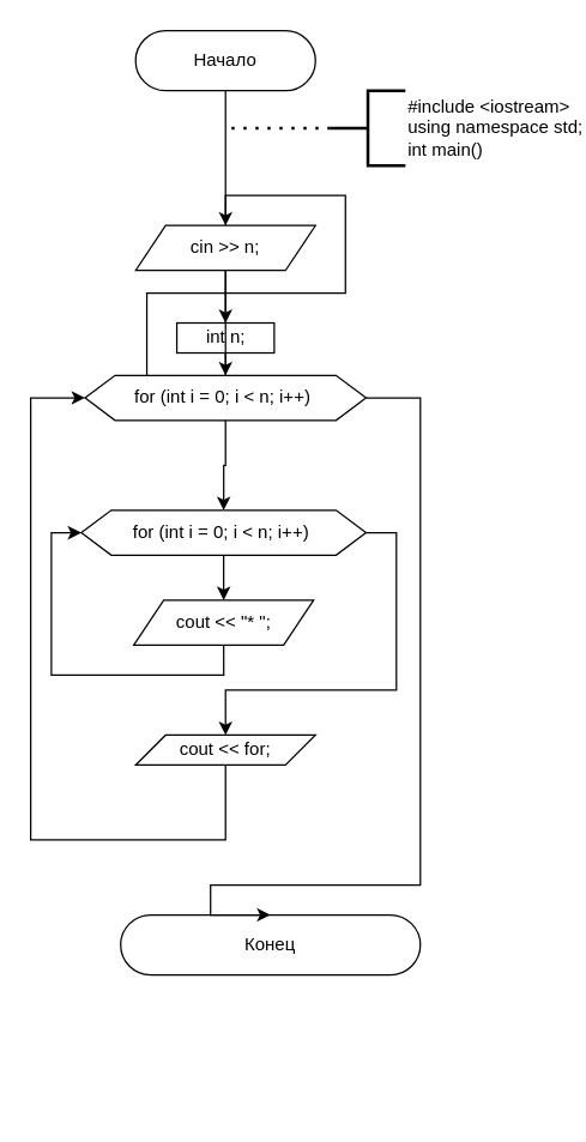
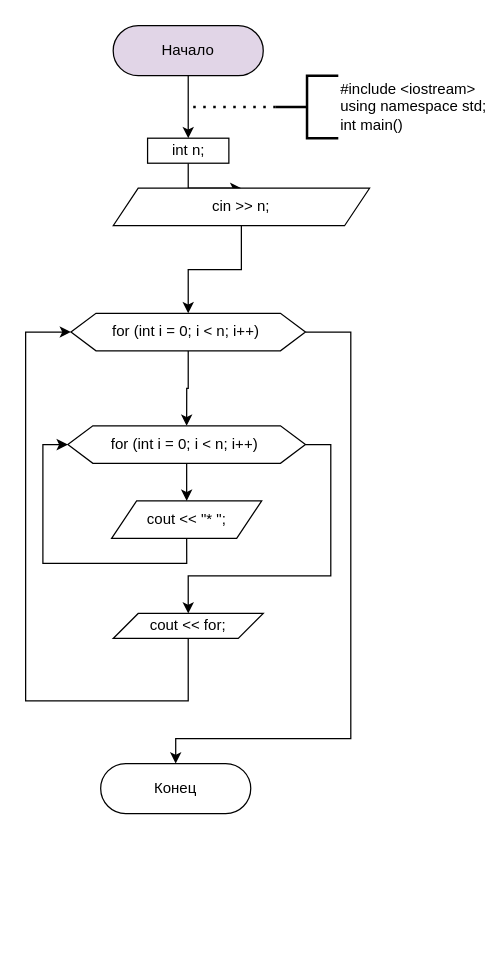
  <mxCell id="0" />
  <mxCell id="1" parent="0" />
  <mxCell id="2" style="edgeStyle=orthogonalEdgeStyle;rounded=0;orthogonalLoop=1;jettySize=auto;html=1;exitX=0.5;exitY=1;exitDx=0;exitDy=0;entryX=0.5;entryY=0;entryDx=0;entryDy=0;" edge="1" parent="1" source="3" target="8"><mxGeometry relative="1" as="geometry" /></mxCell>
- <mxCell id="3" value="Начало" style="rounded=1;whiteSpace=wrap;html=1;fontSize=12;glass=0;strokeWidth=1;shadow=0;arcSize=50;" parent="1" vertex="1"><mxGeometry x="90" y="20" width="120" height="40" as="geometry" /></mxCell>
- <mxCell id="4" value="Конец" style="rounded=1;whiteSpace=wrap;html=1;fontSize=12;glass=0;strokeWidth=1;shadow=0;arcSize=50;" parent="1" vertex="1"><mxGeometry x="80" y="610" width="200" height="40" as="geometry" /></mxCell>
+ <mxCell id="3" value="Начало" style="rounded=1;whiteSpace=wrap;html=1;fontSize=12;glass=0;strokeWidth=1;shadow=0;arcSize=50;fillColor=#e1d5e7;" parent="1" vertex="1"><mxGeometry x="90" y="20" width="120" height="40" as="geometry" /></mxCell>
+ <mxCell id="4" value="Конец" style="rounded=1;whiteSpace=wrap;html=1;fontSize=12;glass=0;strokeWidth=1;shadow=0;arcSize=50;" parent="1" vertex="1"><mxGeometry x="80" y="610" width="120" height="40" as="geometry" /></mxCell>
  <mxCell id="5" value="&lt;div&gt;#include &amp;lt;iostream&amp;gt;&lt;/div&gt;&lt;div&gt;using namespace std;&lt;/div&gt;&lt;div&gt;int main()&lt;/div&gt;" style="strokeWidth=2;html=1;shape=mxgraph.flowchart.annotation_2;align=left;labelPosition=right;pointerEvents=1;" vertex="1" parent="1"><mxGeometry x="220" y="60" width="50" height="50" as="geometry" /></mxCell>
  <mxCell id="6" value="" style="endArrow=none;dashed=1;html=1;dashPattern=1 3;strokeWidth=2;rounded=0;exitX=0;exitY=0.5;exitDx=0;exitDy=0;exitPerimeter=0;" edge="1" parent="1" source="5"><mxGeometry width="50" height="50" relative="1" as="geometry"><mxPoint x="320" y="270" as="sourcePoint" /><mxPoint x="150" y="85" as="targetPoint" /></mxGeometry></mxCell>
  <mxCell id="7" style="edgeStyle=orthogonalEdgeStyle;rounded=0;orthogonalLoop=1;jettySize=auto;html=1;exitX=0.5;exitY=1;exitDx=0;exitDy=0;entryX=0.5;entryY=0;entryDx=0;entryDy=0;" edge="1" parent="1" source="8" target="11"><mxGeometry relative="1" as="geometry" /></mxCell>
- <mxCell id="8" value="int n;" style="rounded=0;whiteSpace=wrap;html=1;" vertex="1" parent="1"><mxGeometry x="117.5" y="215" width="65" height="20" as="geometry" /></mxCell>
+ <mxCell id="8" value="int n;" style="rounded=0;whiteSpace=wrap;html=1;" vertex="1" parent="1"><mxGeometry x="117.5" y="110" width="65" height="20" as="geometry" /></mxCell>
  <mxCell id="9" style="edgeStyle=orthogonalEdgeStyle;rounded=0;orthogonalLoop=1;jettySize=auto;html=1;exitX=1;exitY=0.5;exitDx=0;exitDy=0;entryX=0.5;entryY=0;entryDx=0;entryDy=0;" edge="1" parent="1"><mxGeometry relative="1" as="geometry"><mxPoint x="230" y="290" as="sourcePoint" /><Array as="points"><mxPoint x="340" y="290" /><mxPoint x="340" y="740" /><mxPoint x="145" y="740" /></Array></mxGeometry></mxCell>
  <mxCell id="10" style="edgeStyle=orthogonalEdgeStyle;rounded=0;orthogonalLoop=1;jettySize=auto;html=1;exitX=0.5;exitY=1;exitDx=0;exitDy=0;entryX=0.5;entryY=0;entryDx=0;entryDy=0;" edge="1" parent="1" source="11" target="14"><mxGeometry relative="1" as="geometry" /></mxCell>
- <mxCell id="11" value="cin &amp;gt;&amp;gt; n;" style="shape=parallelogram;perimeter=parallelogramPerimeter;whiteSpace=wrap;html=1;fixedSize=1;" vertex="1" parent="1"><mxGeometry x="90" y="150" width="120" height="30" as="geometry" /></mxCell>
+ <mxCell id="11" value="cin &amp;gt;&amp;gt; n;" style="shape=parallelogram;perimeter=parallelogramPerimeter;whiteSpace=wrap;html=1;fixedSize=1;" vertex="1" parent="1"><mxGeometry x="90" y="150" width="205" height="30" as="geometry" /></mxCell>
  <mxCell id="12" style="edgeStyle=orthogonalEdgeStyle;rounded=0;orthogonalLoop=1;jettySize=auto;html=1;exitX=0.5;exitY=1;exitDx=0;exitDy=0;entryX=0.5;entryY=0;entryDx=0;entryDy=0;" edge="1" parent="1" source="14" target="17"><mxGeometry relative="1" as="geometry" /></mxCell>
  <mxCell id="13" style="edgeStyle=orthogonalEdgeStyle;rounded=0;orthogonalLoop=1;jettySize=auto;html=1;exitX=1;exitY=0.5;exitDx=0;exitDy=0;entryX=0.5;entryY=0;entryDx=0;entryDy=0;" edge="1" parent="1" source="14" target="4"><mxGeometry relative="1" as="geometry"><Array as="points"><mxPoint x="280" y="265" /><mxPoint x="280" y="590" /><mxPoint x="140" y="590" /></Array></mxGeometry></mxCell>
  <mxCell id="14" value="for (int i = 0; i &amp;lt; n; i++)&amp;nbsp;" style="shape=hexagon;perimeter=hexagonPerimeter2;whiteSpace=wrap;html=1;fixedSize=1;" vertex="1" parent="1"><mxGeometry x="56.25" y="250" width="187.5" height="30" as="geometry" /></mxCell>
  <mxCell id="15" style="edgeStyle=orthogonalEdgeStyle;rounded=0;orthogonalLoop=1;jettySize=auto;html=1;exitX=0.5;exitY=1;exitDx=0;exitDy=0;entryX=0.5;entryY=0;entryDx=0;entryDy=0;" edge="1" parent="1" source="17" target="19"><mxGeometry relative="1" as="geometry" /></mxCell>
  <mxCell id="16" style="edgeStyle=orthogonalEdgeStyle;rounded=0;orthogonalLoop=1;jettySize=auto;html=1;exitX=1;exitY=0.5;exitDx=0;exitDy=0;entryX=0.5;entryY=0;entryDx=0;entryDy=0;" edge="1" parent="1" source="17" target="21"><mxGeometry relative="1" as="geometry"><Array as="points"><mxPoint x="264" y="355" /><mxPoint x="264" y="460" /><mxPoint x="150" y="460" /></Array></mxGeometry></mxCell>
  <mxCell id="17" value="for (int i = 0; i &amp;lt; n; i++)&amp;nbsp;" style="shape=hexagon;perimeter=hexagonPerimeter2;whiteSpace=wrap;html=1;fixedSize=1;" vertex="1" parent="1"><mxGeometry x="53.75" y="340" width="190" height="30" as="geometry" /></mxCell>
  <mxCell id="18" style="edgeStyle=orthogonalEdgeStyle;rounded=0;orthogonalLoop=1;jettySize=auto;html=1;exitX=0.5;exitY=1;exitDx=0;exitDy=0;entryX=0;entryY=0.5;entryDx=0;entryDy=0;" edge="1" parent="1" source="19" target="17"><mxGeometry relative="1" as="geometry" /></mxCell>
  <mxCell id="19" value="cout &amp;lt;&amp;lt; &quot;* &quot;;" style="shape=parallelogram;perimeter=parallelogramPerimeter;whiteSpace=wrap;html=1;fixedSize=1;" vertex="1" parent="1"><mxGeometry x="88.75" y="400" width="120" height="30" as="geometry" /></mxCell>
  <mxCell id="20" style="edgeStyle=orthogonalEdgeStyle;rounded=0;orthogonalLoop=1;jettySize=auto;html=1;exitX=0.5;exitY=1;exitDx=0;exitDy=0;entryX=0;entryY=0.5;entryDx=0;entryDy=0;" edge="1" parent="1" source="21" target="14"><mxGeometry relative="1" as="geometry"><Array as="points"><mxPoint x="150" y="560" /><mxPoint x="20" y="560" /><mxPoint x="20" y="265" /></Array></mxGeometry></mxCell>
  <mxCell id="21" value="cout &amp;lt;&amp;lt; for;" style="shape=parallelogram;perimeter=parallelogramPerimeter;whiteSpace=wrap;html=1;fixedSize=1;" vertex="1" parent="1"><mxGeometry x="90" y="490" width="120" height="20" as="geometry" /></mxCell>
